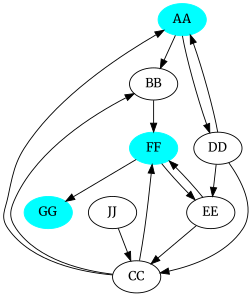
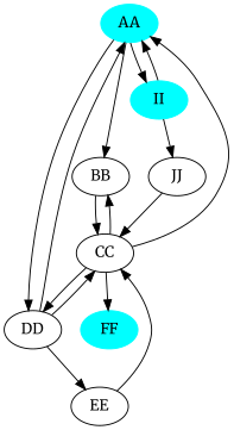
  digraph {
    fontname=Merriweather
    node [fontname=Merriweather]
    edge [fontname=Merriweather]
    AA [color=cyan style=filled]
    BB
    DD
+   II [color=cyan style=filled]
    CC
    EE
    JJ
    FF [color=cyan style=filled]
-   GG [color=cyan style=filled]
    AA -> BB
    AA -> DD
-   BB -> FF
+   AA -> II
+   BB -> CC
    DD -> AA
    DD -> CC
    DD -> EE
+   II -> AA
+   II -> JJ
    CC -> AA
    CC -> BB
+   CC -> DD
    CC -> FF
    EE -> CC
-   EE -> FF
    JJ -> CC
-   FF -> EE
-   FF -> GG
  }
